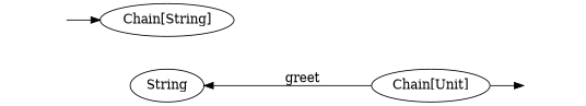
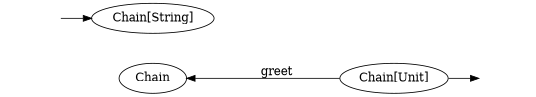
  digraph {
    rankdir=LR
    n1 [group=up label="Chain[String]"]
-   String [group=down]
+   String [group=down label=Chain]
    n3 [group=down label="Chain[Unit]"]
    Start [style=invis]
    Goal [style=invis]
    subgraph sub_1 {
      rank=same
      n1
      String
    }
    n1 -> String [dir=back style=invis]
    n1 -> n3 [label="_.flatMap(greet)" style=invis]
    n3 -> String [label=greet]
    n3 -> Goal
    Start -> n1
  }
